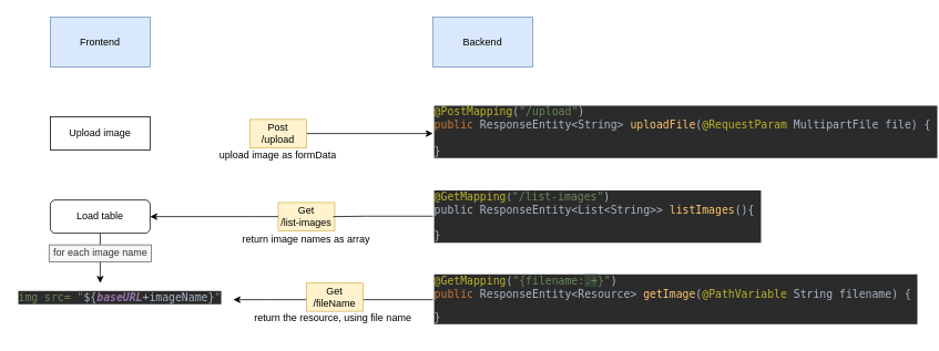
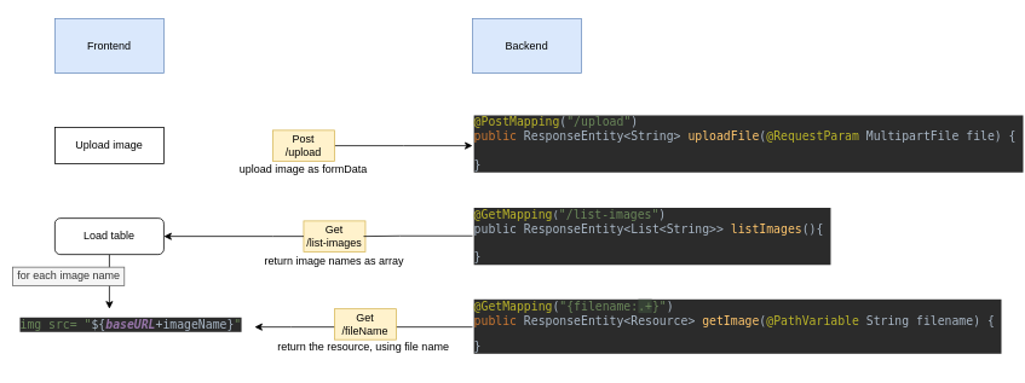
  <mxCell id="0" />
  <mxCell id="1" parent="0" />
  <mxCell id="2" value="Frontend" style="rounded=0;whiteSpace=wrap;html=1;fillColor=#dae8fc;strokeColor=#6c8ebf;" parent="1" vertex="1"><mxGeometry x="60" y="20" width="120" height="60" as="geometry" /></mxCell>
  <mxCell id="3" value="Backend" style="rounded=0;whiteSpace=wrap;html=1;fillColor=#dae8fc;strokeColor=#6c8ebf;" parent="1" vertex="1"><mxGeometry x="520" y="20" width="120" height="60" as="geometry" /></mxCell>
  <mxCell id="4" style="edgeStyle=orthogonalEdgeStyle;rounded=0;orthogonalLoop=1;jettySize=auto;html=1;entryX=0;entryY=0.5;entryDx=0;entryDy=0;" parent="1" source="6" edge="1"><mxGeometry relative="1" as="geometry"><mxPoint x="520" y="160" as="targetPoint" /><Array as="points" /></mxGeometry></mxCell>
  <mxCell id="5" value="Upload image" style="whiteSpace=wrap;html=1;rounded=0;" parent="1" vertex="1"><mxGeometry x="60" y="140" width="120" height="40" as="geometry" /></mxCell>
  <mxCell id="6" value="Post&lt;br&gt;/upload" style="rounded=0;whiteSpace=wrap;html=1;fillColor=#fff2cc;strokeColor=#d6b656;" parent="1" vertex="1"><mxGeometry x="300" y="143" width="68" height="34" as="geometry" /></mxCell>
  <mxCell id="7" value="&lt;pre style=&quot;background-color: rgb(43, 43, 43); font-family: &amp;quot;JetBrains Mono&amp;quot;, monospace; font-size: 9.8pt;&quot;&gt;&lt;pre style=&quot;font-family: &amp;quot;JetBrains Mono&amp;quot;, monospace; font-size: 9.8pt;&quot;&gt;&lt;font color=&quot;#bbb529&quot;&gt;@PostMapping&lt;/font&gt;&lt;font color=&quot;#a9b7c6&quot;&gt;(&lt;/font&gt;&lt;span style=&quot;color: rgb(106, 135, 89);&quot;&gt;&quot;/upload&quot;&lt;/span&gt;&lt;font color=&quot;#a9b7c6&quot;&gt;)&lt;br&gt;&lt;/font&gt;&lt;span style=&quot;color: rgb(204, 120, 50);&quot;&gt;public &lt;/span&gt;&lt;font color=&quot;#a9b7c6&quot;&gt;ResponseEntity&amp;lt;String&amp;gt; &lt;/font&gt;&lt;span style=&quot;color: rgb(255, 198, 109);&quot;&gt;uploadFile&lt;/span&gt;&lt;font color=&quot;#a9b7c6&quot;&gt;(&lt;/font&gt;&lt;span style=&quot;color: rgb(187, 181, 41);&quot;&gt;@RequestParam &lt;/span&gt;&lt;font color=&quot;#a9b7c6&quot;&gt;MultipartFile file) { &lt;br&gt;&lt;br&gt;}&lt;/font&gt;&lt;/pre&gt;&lt;/pre&gt;" style="text;whiteSpace=wrap;html=1;" parent="1" vertex="1"><mxGeometry x="520" y="107" width="210" height="70" as="geometry" /></mxCell>
  <mxCell id="8" style="edgeStyle=orthogonalEdgeStyle;rounded=0;orthogonalLoop=1;jettySize=auto;html=1;" edge="1" parent="1" source="9"><mxGeometry relative="1" as="geometry"><mxPoint x="120" y="340" as="targetPoint" /></mxGeometry></mxCell>
  <mxCell id="9" value="Load table" style="rounded=1;whiteSpace=wrap;html=1;" parent="1" vertex="1"><mxGeometry x="60" y="240" width="120" height="40" as="geometry" /></mxCell>
  <mxCell id="10" value="Get&lt;br&gt;/list-images" style="rounded=0;whiteSpace=wrap;html=1;fillColor=#fff2cc;strokeColor=#d6b656;" parent="1" vertex="1"><mxGeometry x="334" y="243" width="68" height="34" as="geometry" /></mxCell>
  <mxCell id="11" style="edgeStyle=orthogonalEdgeStyle;rounded=0;orthogonalLoop=1;jettySize=auto;html=1;entryX=1;entryY=0.5;entryDx=0;entryDy=0;exitX=0;exitY=0.5;exitDx=0;exitDy=0;" parent="1" source="10" target="9" edge="1"><mxGeometry relative="1" as="geometry"><mxPoint x="530" y="269.5" as="targetPoint" /><mxPoint x="270" y="270" as="sourcePoint" /><Array as="points"><mxPoint x="300" y="260" /></Array></mxGeometry></mxCell>
  <mxCell id="12" style="edgeStyle=orthogonalEdgeStyle;rounded=0;orthogonalLoop=1;jettySize=auto;html=1;endArrow=none;endFill=0;" parent="1" edge="1"><mxGeometry relative="1" as="geometry"><mxPoint x="400" y="260" as="targetPoint" /><mxPoint x="520" y="259.5" as="sourcePoint" /><Array as="points"><mxPoint x="440" y="259" /><mxPoint x="370" y="260" /></Array></mxGeometry></mxCell>
  <mxCell id="13" value="&lt;pre style=&quot;background-color: rgb(43, 43, 43);&quot;&gt;&lt;span style=&quot;color: rgb(187, 181, 41); font-family: &amp;quot;JetBrains Mono&amp;quot;, monospace; font-size: 9.8pt;&quot;&gt;@GetMapping&lt;/span&gt;&lt;font face=&quot;JetBrains Mono, monospace&quot; color=&quot;#a9b7c6&quot;&gt;(&lt;/font&gt;&lt;span style=&quot;color: rgb(106, 135, 89); font-family: &amp;quot;JetBrains Mono&amp;quot;, monospace; font-size: 9.8pt;&quot;&gt;&quot;/list-images&quot;&lt;/span&gt;&lt;font face=&quot;JetBrains Mono, monospace&quot; color=&quot;#a9b7c6&quot;&gt;&lt;span style=&quot;font-size: 9.8pt;&quot;&gt;)&lt;br&gt;public &lt;/span&gt;&lt;/font&gt;&lt;span style=&quot;color: rgb(169, 183, 198); font-family: &amp;quot;JetBrains Mono&amp;quot;, monospace; font-size: 9.8pt;&quot;&gt;ResponseEntity&amp;lt;List&amp;lt;String&amp;gt;&amp;gt; &lt;/span&gt;&lt;span style=&quot;color: rgb(255, 198, 109); font-family: &amp;quot;JetBrains Mono&amp;quot;, monospace; font-size: 9.8pt;&quot;&gt;listImages&lt;/span&gt;&lt;span style=&quot;color: rgb(169, 183, 198); font-family: &amp;quot;JetBrains Mono&amp;quot;, monospace; font-size: 9.8pt;&quot;&gt;()&lt;/span&gt;&lt;font face=&quot;JetBrains Mono, monospace&quot; color=&quot;#a9b7c6&quot;&gt;&lt;span style=&quot;font-size: 9.8pt;&quot;&gt;{ &lt;br&gt;&lt;/span&gt;&lt;span style=&quot;font-size: 13.067px;&quot;&gt;&lt;br/&gt;&lt;/span&gt;&lt;span style=&quot;font-size: 9.8pt;&quot;&gt;}&lt;/span&gt;&lt;/font&gt;&lt;/pre&gt;" style="text;whiteSpace=wrap;html=1;" parent="1" vertex="1"><mxGeometry x="520" y="210" width="430" height="80" as="geometry" /></mxCell>
  <mxCell id="14" value="&lt;pre style=&quot;background-color: rgb(43, 43, 43); font-family: &amp;quot;JetBrains Mono&amp;quot;, monospace; font-size: 9.8pt;&quot;&gt;&lt;pre style=&quot;font-family: &amp;quot;JetBrains Mono&amp;quot;, monospace; font-size: 9.8pt;&quot;&gt;&lt;font color=&quot;#bbb529&quot;&gt;@GetMapping&lt;/font&gt;&lt;font color=&quot;#a9b7c6&quot;&gt;(&lt;/font&gt;&lt;span style=&quot;color: rgb(106, 135, 89);&quot;&gt;&quot;{filename:&lt;/span&gt;&lt;span style=&quot;color: rgb(106, 135, 89); background-color: rgb(54, 65, 53);&quot;&gt;.+&lt;/span&gt;&lt;span style=&quot;color: rgb(106, 135, 89);&quot;&gt;}&quot;&lt;/span&gt;&lt;font color=&quot;#a9b7c6&quot;&gt;)&lt;/font&gt;&lt;span style=&quot;color: rgb(128, 128, 128);&quot;&gt;&lt;br&gt;&lt;/span&gt;&lt;span style=&quot;color: rgb(204, 120, 50);&quot;&gt;public &lt;/span&gt;&lt;font color=&quot;#a9b7c6&quot;&gt;ResponseEntity&amp;lt;Resource&amp;gt; &lt;/font&gt;&lt;span style=&quot;color: rgb(255, 198, 109);&quot;&gt;getImage&lt;/span&gt;&lt;font color=&quot;#a9b7c6&quot;&gt;(&lt;/font&gt;&lt;span style=&quot;color: rgb(187, 181, 41);&quot;&gt;@PathVariable &lt;/span&gt;&lt;font color=&quot;#a9b7c6&quot;&gt;String filename) { &lt;/font&gt;&lt;/pre&gt;&lt;pre style=&quot;color: rgb(169, 183, 198); font-family: &amp;quot;JetBrains Mono&amp;quot;, monospace; font-size: 9.8pt;&quot;&gt;}&lt;/pre&gt;&lt;/pre&gt;" style="text;whiteSpace=wrap;html=1;" parent="1" vertex="1"><mxGeometry x="520" y="310" width="560" height="80" as="geometry" /></mxCell>
  <mxCell id="15" style="edgeStyle=orthogonalEdgeStyle;rounded=0;orthogonalLoop=1;jettySize=auto;html=1;endArrow=classic;endFill=1;" parent="1" source="14" edge="1"><mxGeometry relative="1" as="geometry"><mxPoint x="280" y="360" as="targetPoint" /><mxPoint x="500" y="346" as="sourcePoint" /><Array as="points"><mxPoint x="320" y="360" /><mxPoint x="320" y="360" /></Array></mxGeometry></mxCell>
  <mxCell id="16" value="return image names as array" style="text;whiteSpace=wrap;html=1;align=center;verticalAlign=middle;" vertex="1" parent="1"><mxGeometry x="290" y="277" width="156" height="20" as="geometry" /></mxCell>
- <mxCell id="17" value="for each image name" style="text;whiteSpace=wrap;html=1;fillColor=#f5f5f5;fontColor=#333333;strokeColor=#666666;align=center;verticalAlign=middle;" vertex="1" parent="1"><mxGeometry x="58.5" y="294" width="123" height="20.5" as="geometry" /></mxCell>
+ <mxCell id="17" value="for each image name" style="text;whiteSpace=wrap;html=1;fillColor=#f5f5f5;fontColor=#333333;strokeColor=#666666;align=center;verticalAlign=middle;" vertex="1" parent="1"><mxGeometry x="13.5" y="294" width="123" height="20.5" as="geometry" /></mxCell>
  <mxCell id="18" value="&lt;pre style=&quot;background-color:#2b2b2b;color:#a9b7c6;font-family:'JetBrains Mono',monospace;font-size:9.8pt;&quot;&gt;&lt;span style=&quot;color:#6a8759;&quot;&gt;img src= &quot;&lt;/span&gt;${&lt;span style=&quot;color:#9876aa;font-weight:bold;font-style:italic;&quot;&gt;baseURL&lt;/span&gt;+imageName}&lt;span style=&quot;color:#6a8759;&quot;&gt;&quot;&lt;/span&gt;&lt;/pre&gt;" style="text;whiteSpace=wrap;html=1;" vertex="1" parent="1"><mxGeometry x="20" y="330" width="250" height="70" as="geometry" /></mxCell>
  <mxCell id="19" value="Get&lt;br&gt;/fileName" style="rounded=0;whiteSpace=wrap;html=1;fillColor=#fff2cc;strokeColor=#d6b656;" vertex="1" parent="1"><mxGeometry x="368" y="340" width="68" height="34" as="geometry" /></mxCell>
  <mxCell id="20" value="return the resource, using file name" style="text;whiteSpace=wrap;verticalAlign=middle;align=center;" vertex="1" parent="1"><mxGeometry x="300" y="374" width="200" height="16" as="geometry" /></mxCell>
  <mxCell id="21" value="upload image as&amp;nbsp;formData" style="text;whiteSpace=wrap;html=1;align=center;verticalAlign=middle;" vertex="1" parent="1"><mxGeometry x="256" y="177" width="156" height="20" as="geometry" /></mxCell>
